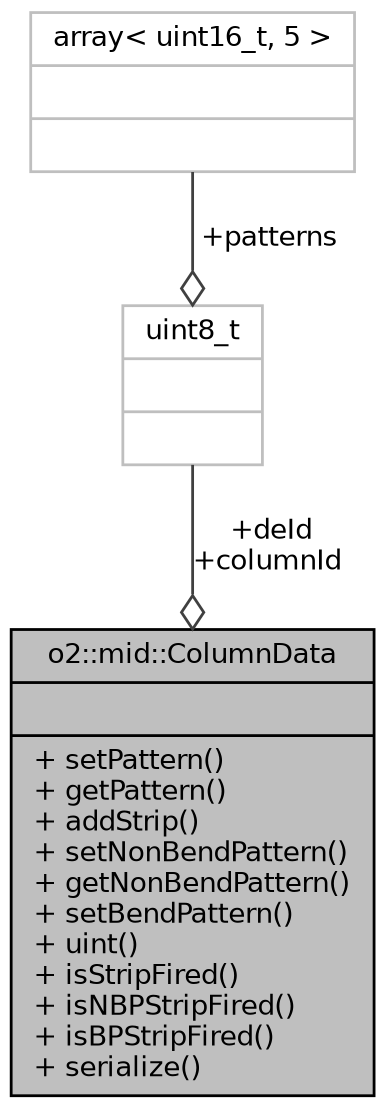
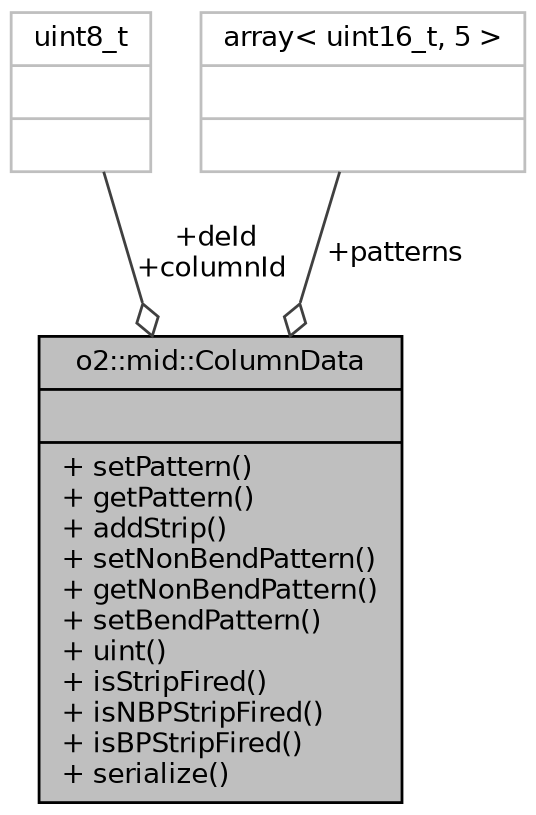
  digraph {
    node [color=grey75 fontname=Helvetica fontsize=10 shape=record]
    edge [arrowhead=odiamond color=grey25 fontname=Helvetica fontsize=10 labelfontname=Helvetica labelfontsize=10 style=solid]
    n1 [color=black fillcolor=grey75 fontcolor=black height=0.2 label="{o2::mid::ColumnData\n||+ setPattern()\l+ getPattern()\l+ addStrip()\l+ setNonBendPattern()\l+ getNonBendPattern()\l+ setBendPattern()\l+ uint()\l+ isStripFired()\l+ isNBPStripFired()\l+ isBPStripFired()\l+ serialize()\l}" style=filled width=0.4]
    n2 [height=0.2 label="{uint8_t\n||}" width=0.4]
    n3 [height=0.2 label="{array\< uint16_t, 5 \>\n||}" width=0.4]
    n2 -> n1 [label=" +deId\n+columnId"]
-   n3 -> n2 [label=" +patterns"]
+   n3 -> n1 [label=" +patterns"]
  }
